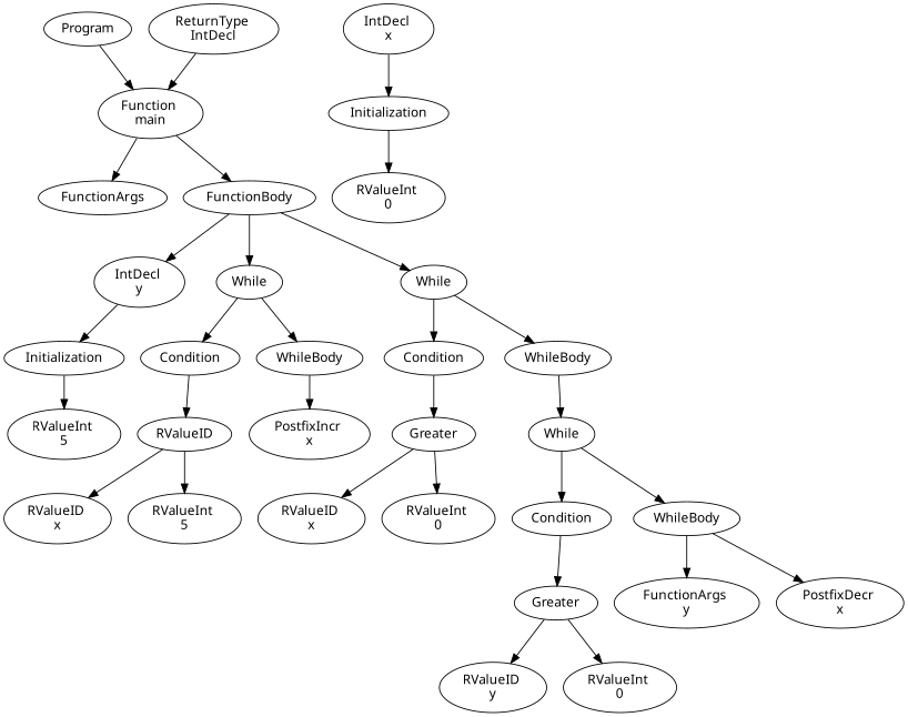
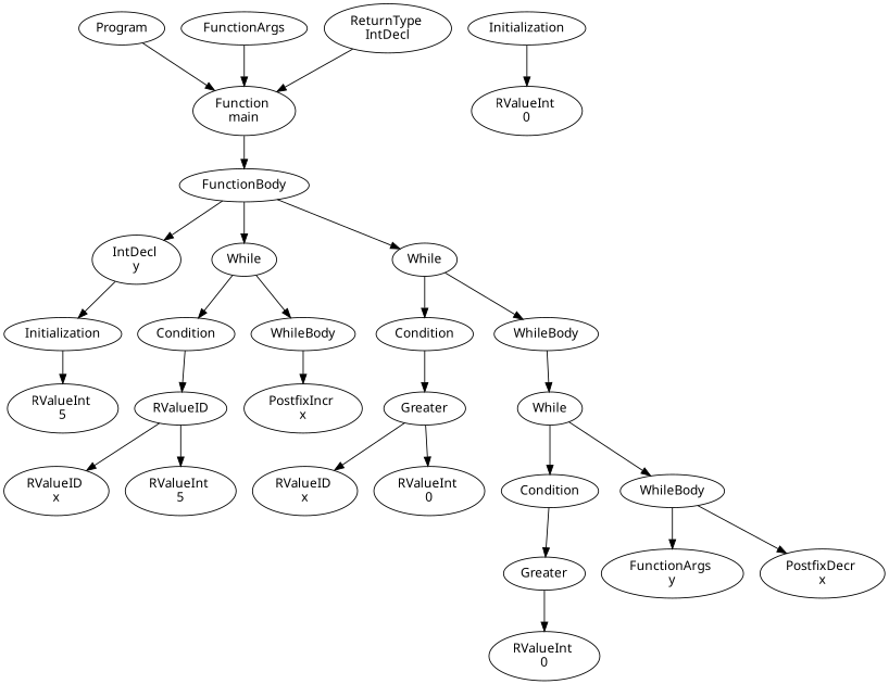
  digraph {
    fontname="Noto Sans"
    node [fontname="Noto Sans"]
    edge [fontname="Noto Sans"]
    n1 [label=Program]
    n2 [label="Function \nmain"]
    n3 [label=FunctionArgs]
    n4 [label=FunctionBody]
    n5 [label="ReturnType \nIntDecl"]
    n6 [label="IntDecl \ny"]
    n7 [label=While]
    n8 [label=While]
    n9 [label=Initialization]
-   n10 [label="IntDecl \nx"]
    n11 [label=Initialization]
    n12 [label=Condition]
    n13 [label=WhileBody]
    n14 [label=Condition]
    n15 [label=WhileBody]
    n16 [label="RValueInt \n5"]
    n17 [label="RValueInt \n0"]
    n18 [label=RValueID]
    n19 [label="PostfixIncr \nx"]
    n20 [label="RValueID \nx"]
    n21 [label="RValueInt \n5"]
    n22 [label=Greater]
    n23 [label=While]
    n24 [label="RValueID \nx"]
    n25 [label="RValueInt \n0"]
    n26 [label=Condition]
    n27 [label=WhileBody]
    n28 [label=Greater]
    n29 [label="FunctionArgs \ny"]
    n30 [label="PostfixDecr \nx"]
-   n31 [label="RValueID \ny"]
    n32 [label="RValueInt \n0"]
    n1 -> n2
-   n2 -> n3
+   n3 -> n2
    n2 -> n4
    n4 -> n6
    n4 -> n7
    n4 -> n8
    n5 -> n2
    n6 -> n9
    n7 -> n12
    n7 -> n13
    n8 -> n14
    n8 -> n15
    n9 -> n16
-   n10 -> n11
    n11 -> n17
    n12 -> n18
    n13 -> n19
    n14 -> n22
    n15 -> n23
    n18 -> n20
    n18 -> n21
    n22 -> n24
    n22 -> n25
    n23 -> n26
    n23 -> n27
    n26 -> n28
    n27 -> n29
    n27 -> n30
-   n28 -> n31
    n28 -> n32
  }
